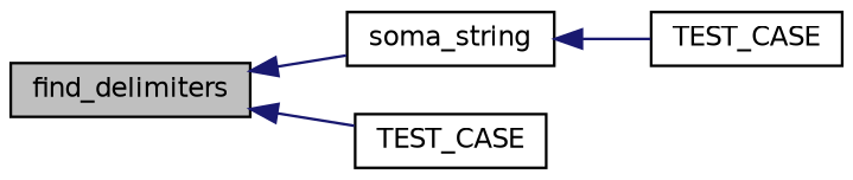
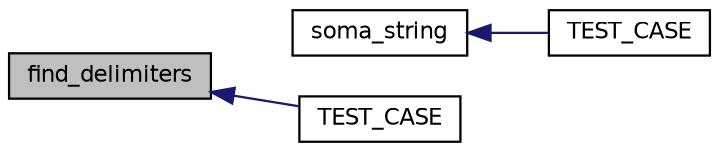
  digraph {
    rankdir=LR
    node [color=black fillcolor=white fontname=Helvetica fontsize=10 shape=record style=filled]
    edge [color=midnightblue dir=back fontname=Helvetica fontsize=10 labelfontname=Helvetica labelfontsize=10 style=solid]
    n1 [fillcolor=grey75 fontcolor=black height=0.2 label=find_delimiters width=0.4]
    n2 [height=0.2 label=soma_string width=0.4]
    n3 [height=0.2 label=TEST_CASE width=0.4]
    n4 [height=0.2 label=TEST_CASE width=0.4]
-   n1 -> n2
    n1 -> n3
    n2 -> n4
  }
